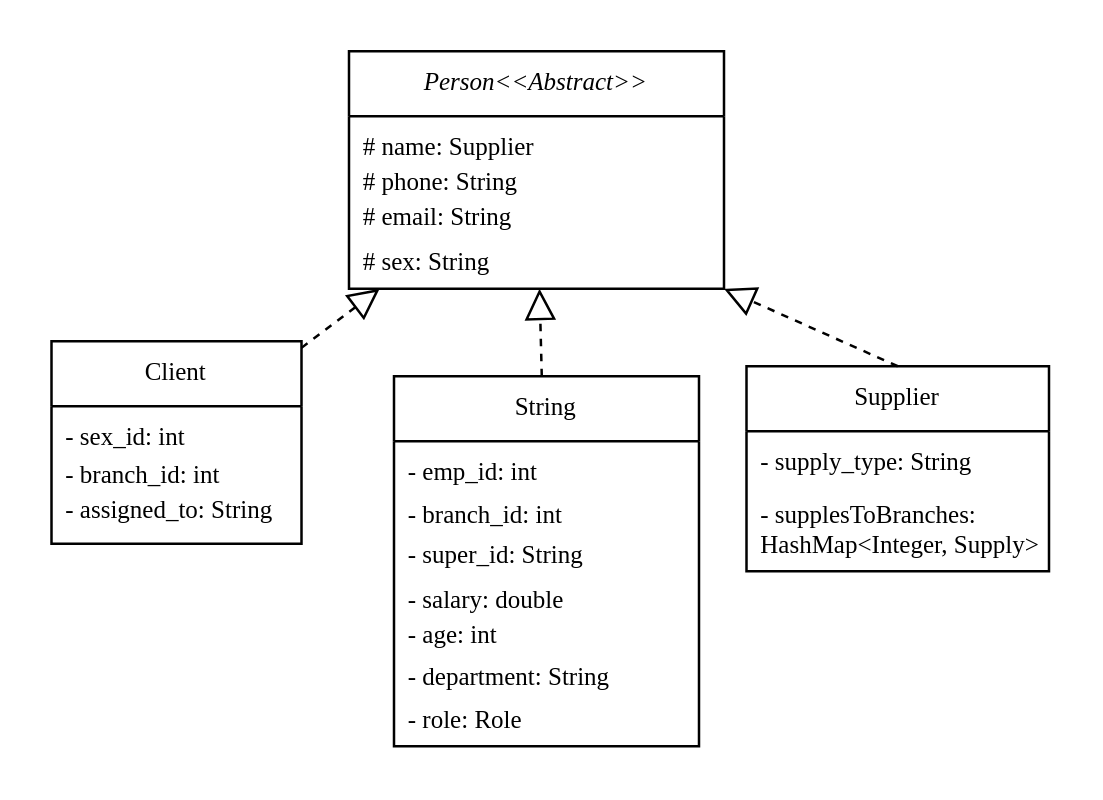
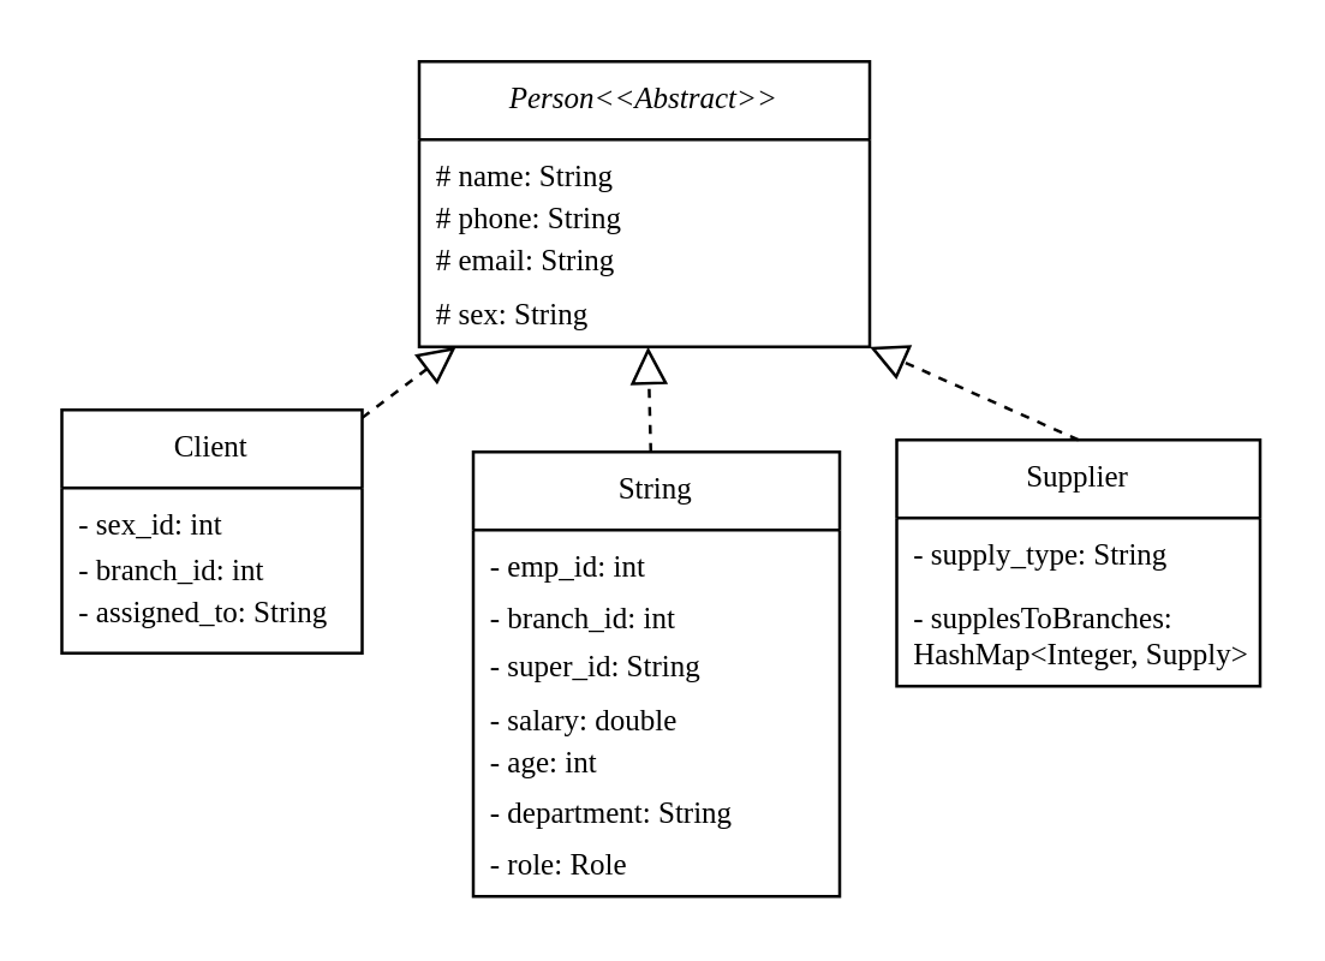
  <mxCell id="0" />
  <mxCell id="1" parent="0" />
  <mxCell id="2" value="Person&lt;&lt;Abstract&gt;&gt;" style="swimlane;fontStyle=2;align=center;verticalAlign=top;childLayout=stackLayout;horizontal=1;startSize=26;horizontalStack=0;resizeParent=1;resizeLast=0;collapsible=1;marginBottom=0;rounded=0;shadow=0;strokeWidth=1;fontFamily=Times New Roman;fontSize=10;movable=0;resizable=0;rotatable=0;deletable=0;editable=0;locked=1;connectable=0;" parent="1" vertex="1"><mxGeometry x="139" y="20" width="150" height="95" as="geometry"><mxRectangle x="230" y="140" width="160" height="26" as="alternateBounds" /></mxGeometry></mxCell>
- <mxCell id="3" value="# name: Supplier" style="text;align=left;verticalAlign=top;spacingLeft=4;spacingRight=4;overflow=hidden;rotatable=0;points=[[0,0.5],[1,0.5]];portConstraint=eastwest;fontFamily=Times New Roman;fontSize=10;movable=0;resizable=0;deletable=0;editable=0;locked=1;connectable=0;" parent="2" vertex="1"><mxGeometry y="26" width="150" height="14" as="geometry" /></mxCell>
+ <mxCell id="3" value="# name: String" style="text;align=left;verticalAlign=top;spacingLeft=4;spacingRight=4;overflow=hidden;rotatable=0;points=[[0,0.5],[1,0.5]];portConstraint=eastwest;fontFamily=Times New Roman;fontSize=10;movable=0;resizable=0;deletable=0;editable=0;locked=1;connectable=0;" parent="2" vertex="1"><mxGeometry y="26" width="150" height="14" as="geometry" /></mxCell>
  <mxCell id="4" value="# phone: String" style="text;align=left;verticalAlign=top;spacingLeft=4;spacingRight=4;overflow=hidden;rotatable=0;points=[[0,0.5],[1,0.5]];portConstraint=eastwest;rounded=0;shadow=0;html=0;fontFamily=Times New Roman;fontSize=10;movable=0;resizable=0;deletable=0;editable=0;locked=1;connectable=0;" parent="2" vertex="1"><mxGeometry y="40" width="150" height="14" as="geometry" /></mxCell>
  <mxCell id="5" value="# email: String" style="text;align=left;verticalAlign=top;spacingLeft=4;spacingRight=4;overflow=hidden;rotatable=0;points=[[0,0.5],[1,0.5]];portConstraint=eastwest;rounded=0;shadow=0;html=0;fontFamily=Times New Roman;fontSize=10;movable=0;resizable=0;deletable=0;editable=0;locked=1;connectable=0;" parent="2" vertex="1"><mxGeometry y="54" width="150" height="18" as="geometry" /></mxCell>
  <mxCell id="6" value="# sex: String" style="text;align=left;verticalAlign=top;spacingLeft=4;spacingRight=4;overflow=hidden;rotatable=0;points=[[0,0.5],[1,0.5]];portConstraint=eastwest;rounded=0;shadow=0;html=0;fontFamily=Times New Roman;fontSize=10;movable=0;resizable=0;deletable=0;editable=0;locked=1;connectable=0;" parent="2" vertex="1"><mxGeometry y="72" width="150" height="15" as="geometry" /></mxCell>
  <mxCell id="7" value="Client" style="swimlane;fontStyle=0;align=center;verticalAlign=top;childLayout=stackLayout;horizontal=1;startSize=26;horizontalStack=0;resizeParent=1;resizeLast=0;collapsible=1;marginBottom=0;rounded=0;shadow=0;strokeWidth=1;fontFamily=Times New Roman;fontSize=10;movable=0;resizable=0;rotatable=0;deletable=0;editable=0;locked=1;connectable=0;" parent="1" vertex="1"><mxGeometry x="20" y="136" width="100" height="81" as="geometry"><mxRectangle x="130" y="380" width="160" height="26" as="alternateBounds" /></mxGeometry></mxCell>
  <mxCell id="8" value="- sex_id: int" style="text;align=left;verticalAlign=top;spacingLeft=4;spacingRight=4;overflow=hidden;rotatable=0;points=[[0,0.5],[1,0.5]];portConstraint=eastwest;fontFamily=Times New Roman;fontSize=10;movable=0;resizable=0;deletable=0;editable=0;locked=1;connectable=0;" parent="7" vertex="1"><mxGeometry y="26" width="100" height="15" as="geometry" /></mxCell>
  <mxCell id="9" value="- branch_id: int" style="text;align=left;verticalAlign=top;spacingLeft=4;spacingRight=4;overflow=hidden;rotatable=0;points=[[0,0.5],[1,0.5]];portConstraint=eastwest;rounded=0;shadow=0;html=0;fontFamily=Times New Roman;fontSize=10;movable=0;resizable=0;deletable=0;editable=0;locked=1;connectable=0;" parent="7" vertex="1"><mxGeometry y="41" width="100" height="14" as="geometry" /></mxCell>
  <mxCell id="10" value="- assigned_to: String" style="text;align=left;verticalAlign=top;spacingLeft=4;spacingRight=4;overflow=hidden;rotatable=0;points=[[0,0.5],[1,0.5]];portConstraint=eastwest;rounded=0;shadow=0;html=0;fontFamily=Times New Roman;fontSize=10;movable=0;resizable=0;deletable=0;editable=0;locked=1;connectable=0;" parent="7" vertex="1"><mxGeometry y="55" width="100" height="18" as="geometry" /></mxCell>
  <mxCell id="11" value="" style="endArrow=block;endSize=10;endFill=0;shadow=0;strokeWidth=1;rounded=0;elbow=vertical;fontFamily=Times New Roman;fontSize=10;movable=0;resizable=0;rotatable=0;deletable=0;editable=0;locked=1;connectable=0;dashed=1;" parent="1" source="7" target="2" edge="1"><mxGeometry width="160" relative="1" as="geometry"><mxPoint x="119" y="113" as="sourcePoint" /><mxPoint x="119" y="113" as="targetPoint" /></mxGeometry></mxCell>
  <mxCell id="12" value="String" style="swimlane;fontStyle=0;align=center;verticalAlign=top;childLayout=stackLayout;horizontal=1;startSize=26;horizontalStack=0;resizeParent=1;resizeLast=0;collapsible=1;marginBottom=0;rounded=0;shadow=0;strokeWidth=1;fontFamily=Times New Roman;fontSize=10;movable=0;resizable=0;rotatable=0;deletable=0;editable=0;locked=1;connectable=0;" parent="1" vertex="1"><mxGeometry x="157" y="150" width="122" height="148" as="geometry"><mxRectangle x="340" y="380" width="170" height="26" as="alternateBounds" /></mxGeometry></mxCell>
  <mxCell id="13" value="- emp_id: int" style="text;align=left;verticalAlign=top;spacingLeft=4;spacingRight=4;overflow=hidden;rotatable=0;points=[[0,0.5],[1,0.5]];portConstraint=eastwest;fontFamily=Times New Roman;fontSize=10;movable=0;resizable=0;deletable=0;editable=0;locked=1;connectable=0;" parent="12" vertex="1"><mxGeometry y="26" width="122" height="17" as="geometry" /></mxCell>
  <mxCell id="14" value="- branch_id: int" style="text;align=left;verticalAlign=top;spacingLeft=4;spacingRight=4;overflow=hidden;rotatable=0;points=[[0,0.5],[1,0.5]];portConstraint=eastwest;fontFamily=Times New Roman;fontSize=10;movable=0;resizable=0;deletable=0;editable=0;locked=1;connectable=0;" parent="12" vertex="1"><mxGeometry y="43" width="122" height="16" as="geometry" /></mxCell>
  <mxCell id="15" value="- super_id: String" style="text;align=left;verticalAlign=top;spacingLeft=4;spacingRight=4;overflow=hidden;rotatable=0;points=[[0,0.5],[1,0.5]];portConstraint=eastwest;fontFamily=Times New Roman;fontSize=10;movable=0;resizable=0;deletable=0;editable=0;locked=1;connectable=0;" parent="12" vertex="1"><mxGeometry y="59" width="122" height="18" as="geometry" /></mxCell>
  <mxCell id="16" value="- salary: double" style="text;align=left;verticalAlign=top;spacingLeft=4;spacingRight=4;overflow=hidden;rotatable=0;points=[[0,0.5],[1,0.5]];portConstraint=eastwest;fontFamily=Times New Roman;fontSize=10;movable=0;resizable=0;deletable=0;editable=0;locked=1;connectable=0;" parent="12" vertex="1"><mxGeometry y="77" width="122" height="14" as="geometry" /></mxCell>
  <mxCell id="17" value="- age: int" style="text;align=left;verticalAlign=top;spacingLeft=4;spacingRight=4;overflow=hidden;rotatable=0;points=[[0,0.5],[1,0.5]];portConstraint=eastwest;fontFamily=Times New Roman;fontSize=10;movable=0;resizable=0;deletable=0;editable=0;locked=1;connectable=0;" parent="12" vertex="1"><mxGeometry y="91" width="122" height="17" as="geometry" /></mxCell>
  <mxCell id="18" value="- department: String" style="text;align=left;verticalAlign=top;spacingLeft=4;spacingRight=4;overflow=hidden;rotatable=0;points=[[0,0.5],[1,0.5]];portConstraint=eastwest;fontFamily=Times New Roman;fontSize=10;movable=0;resizable=0;deletable=0;editable=0;locked=1;connectable=0;" parent="12" vertex="1"><mxGeometry y="108" width="122" height="17" as="geometry" /></mxCell>
  <mxCell id="19" value="- role: Role" style="text;align=left;verticalAlign=top;spacingLeft=4;spacingRight=4;overflow=hidden;rotatable=0;points=[[0,0.5],[1,0.5]];portConstraint=eastwest;fontFamily=Times New Roman;fontSize=10;movable=0;resizable=0;deletable=0;editable=0;locked=1;connectable=0;" parent="12" vertex="1"><mxGeometry y="125" width="122" height="16" as="geometry" /></mxCell>
  <mxCell id="20" value="" style="endArrow=block;endSize=10;endFill=0;shadow=0;strokeWidth=1;rounded=0;elbow=vertical;fontFamily=Times New Roman;fontSize=10;movable=0;resizable=0;rotatable=0;deletable=0;editable=0;locked=1;connectable=0;dashed=1;" parent="1" source="12" target="2" edge="1"><mxGeometry width="160" relative="1" as="geometry"><mxPoint x="129" y="283" as="sourcePoint" /><mxPoint x="229" y="181" as="targetPoint" /></mxGeometry></mxCell>
  <mxCell id="21" value="Supplier" style="swimlane;fontStyle=0;align=center;verticalAlign=top;childLayout=stackLayout;horizontal=1;startSize=26;horizontalStack=0;resizeParent=1;resizeLast=0;collapsible=1;marginBottom=0;rounded=0;shadow=0;strokeWidth=1;fontFamily=Times New Roman;fontSize=10;movable=0;resizable=0;rotatable=0;deletable=0;editable=0;locked=1;connectable=0;" parent="1" vertex="1"><mxGeometry x="298" y="146" width="121" height="82" as="geometry"><mxRectangle x="130" y="380" width="160" height="26" as="alternateBounds" /></mxGeometry></mxCell>
  <mxCell id="22" value="- supply_type: String" style="text;align=left;verticalAlign=top;spacingLeft=4;spacingRight=4;overflow=hidden;rotatable=0;points=[[0,0.5],[1,0.5]];portConstraint=eastwest;fontFamily=Times New Roman;fontSize=10;movable=0;resizable=0;deletable=0;editable=0;locked=1;connectable=0;" parent="21" vertex="1"><mxGeometry y="26" width="121" height="21" as="geometry" /></mxCell>
  <mxCell id="23" value="- supplesToBranches: &#10;HashMap&lt;Integer, Supply&gt;" style="text;align=left;verticalAlign=top;spacingLeft=4;spacingRight=4;overflow=hidden;rotatable=0;points=[[0,0.5],[1,0.5]];portConstraint=eastwest;rounded=0;shadow=0;html=0;fontFamily=Times New Roman;fontSize=10;movable=0;resizable=0;deletable=0;editable=0;locked=1;connectable=0;" parent="21" vertex="1"><mxGeometry y="47" width="121" height="30" as="geometry" /></mxCell>
  <mxCell id="24" value="" style="endArrow=block;endSize=10;endFill=0;shadow=0;strokeWidth=1;rounded=0;elbow=vertical;fontFamily=Times New Roman;fontSize=10;exitX=0.5;exitY=0;exitDx=0;exitDy=0;movable=0;resizable=0;rotatable=0;deletable=0;editable=0;locked=1;connectable=0;dashed=1;entryX=1;entryY=1;entryDx=0;entryDy=0;" parent="1" source="21" target="2" edge="1"><mxGeometry width="160" relative="1" as="geometry"><mxPoint x="127" y="256" as="sourcePoint" /><mxPoint x="263" y="115" as="targetPoint" /></mxGeometry></mxCell>
